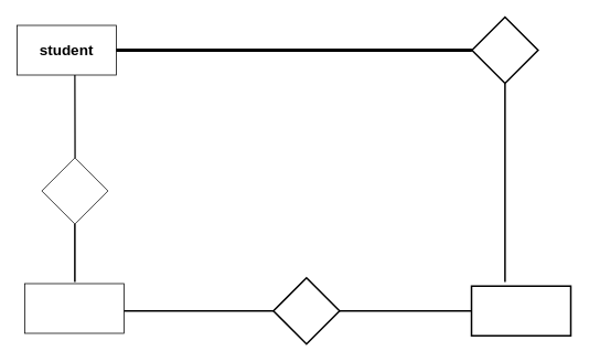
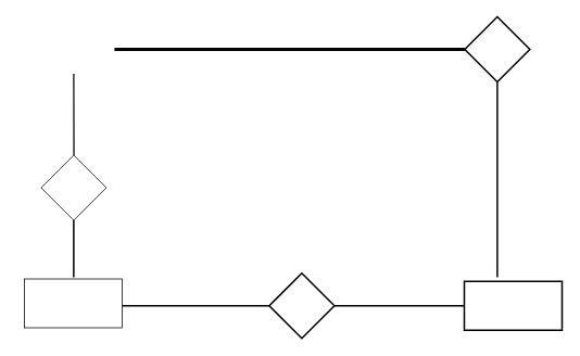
  <mxCell id="0" />
  <mxCell id="1" parent="0" />
- <mxCell id="2" value="&lt;b&gt;&lt;font style=&quot;font-size: 18px;&quot;&gt;student&lt;/font&gt;&lt;/b&gt;" style="rounded=0;whiteSpace=wrap;html=1;" vertex="1" parent="1"><mxGeometry x="20" y="30" width="120" height="60" as="geometry" /></mxCell>
  <mxCell id="3" value="" style="endArrow=none;html=1;rounded=0;" edge="1" parent="1" target="4"><mxGeometry width="50" height="50" relative="1" as="geometry"><mxPoint x="90.5" y="190" as="sourcePoint" /><mxPoint x="90" y="90" as="targetPoint" /><Array as="points"><mxPoint x="90" y="90" /></Array></mxGeometry></mxCell>
  <mxCell id="4" value="" style="rhombus;whiteSpace=wrap;html=1;" vertex="1" parent="1"><mxGeometry x="50" y="190" width="80" height="80" as="geometry" /></mxCell>
  <mxCell id="5" value="" style="rounded=0;whiteSpace=wrap;html=1;" vertex="1" parent="1"><mxGeometry x="29.5" y="342" width="120" height="60" as="geometry" /></mxCell>
  <mxCell id="6" value="" style="line;strokeWidth=2;html=1;" vertex="1" parent="1"><mxGeometry x="149.5" y="370" width="180.5" height="10" as="geometry" /></mxCell>
  <mxCell id="7" value="" style="line;strokeWidth=2;direction=south;html=1;" vertex="1" parent="1"><mxGeometry x="85" y="270" width="10" height="70" as="geometry" /></mxCell>
  <mxCell id="8" value="" style="rhombus;whiteSpace=wrap;html=1;verticalAlign=top;strokeWidth=2;labelBackgroundColor=default;spacingTop=8;" vertex="1" parent="1"><mxGeometry x="330" y="335" width="80" height="80" as="geometry" /></mxCell>
  <mxCell id="9" value="" style="whiteSpace=wrap;html=1;verticalAlign=top;strokeWidth=2;labelBackgroundColor=default;spacingTop=8;" vertex="1" parent="1"><mxGeometry x="569.5" y="345" width="120" height="60" as="geometry" /></mxCell>
  <mxCell id="10" value="" style="rhombus;whiteSpace=wrap;html=1;verticalAlign=top;strokeWidth=2;labelBackgroundColor=default;spacingTop=8;" vertex="1" parent="1"><mxGeometry x="570" y="20" width="80" height="80" as="geometry" /></mxCell>
  <mxCell id="11" value="" style="line;strokeWidth=2;html=1;" vertex="1" parent="1"><mxGeometry x="410" y="370" width="160" height="10" as="geometry" /></mxCell>
  <mxCell id="12" value="" style="line;strokeWidth=2;direction=south;html=1;" vertex="1" parent="1"><mxGeometry x="605" y="100" width="10" height="240" as="geometry" /></mxCell>
  <mxCell id="13" value="" style="line;strokeWidth=4;html=1;perimeter=backbonePerimeter;points=[];outlineConnect=0;spacingTop=0;" vertex="1" parent="1"><mxGeometry x="140" y="55" width="430" height="10" as="geometry" /></mxCell>
